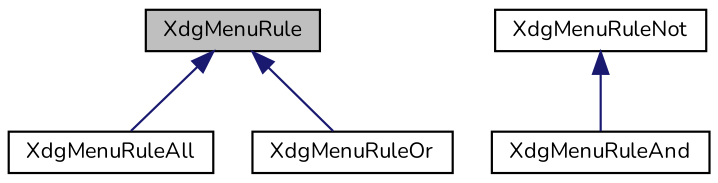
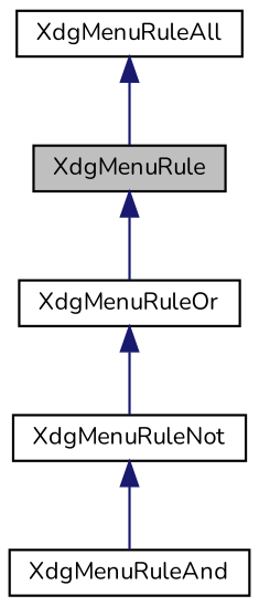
  digraph {
    fontname=Nunito
    node [color=black fillcolor=white fontname=Nunito fontsize=10 shape=record style=filled]
    edge [color=midnightblue dir=back fontname=Nunito fontsize=10 labelfontname=Helvetica labelfontsize=10 style=solid]
    n1 [fillcolor=grey75 fontcolor=black height=0.2 label=XdgMenuRule width=0.4]
    n2 [height=0.2 label=XdgMenuRuleAll width=0.4]
    n3 [height=0.2 label=XdgMenuRuleOr width=0.4]
    n4 [height=0.2 label=XdgMenuRuleNot width=0.4]
    n5 [height=0.2 label=XdgMenuRuleAnd width=0.4]
-   n1 -> n2
+   n2 -> n1
    n1 -> n3
+   n3 -> n4
    n4 -> n5
  }
